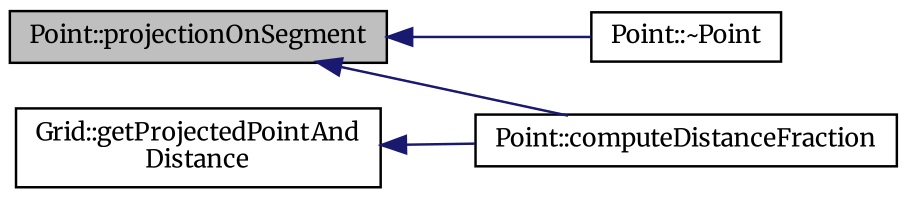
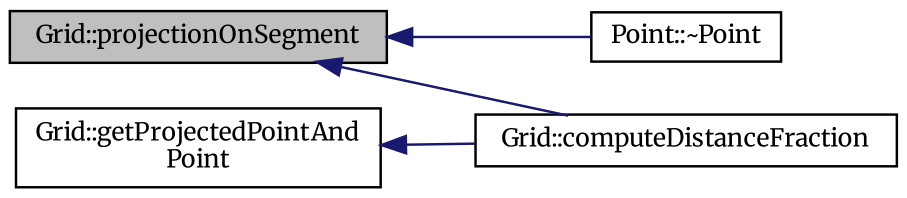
  digraph {
    fontname=Merriweather
    rankdir=LR
    node [color=black fontname=Merriweather fontsize=10 shape=record]
    edge [color=midnightblue dir=back fontname=Merriweather fontsize=10 labelfontname=Helvetica labelfontsize=10 style=solid]
-   n1 [fillcolor=grey75 fontcolor=black height=0.2 label="Point::projectionOnSegment" style=filled width=0.4]
+   n1 [fillcolor=grey75 fontcolor=black height=0.2 label="Grid::projectionOnSegment" style=filled width=0.4]
    n2 [height=0.2 label="Point::~Point" width=0.4]
-   n3 [height=0.2 label="Point::computeDistanceFraction" width=0.4]
-   n4 [height=0.2 label="Grid::getProjectedPointAnd\lDistance" width=0.4]
+   n3 [height=0.2 label="Grid::computeDistanceFraction" width=0.4]
+   n4 [height=0.2 label="Grid::getProjectedPointAnd\lPoint" width=0.4]
    n1 -> n2
    n1 -> n3
    n4 -> n3
  }
